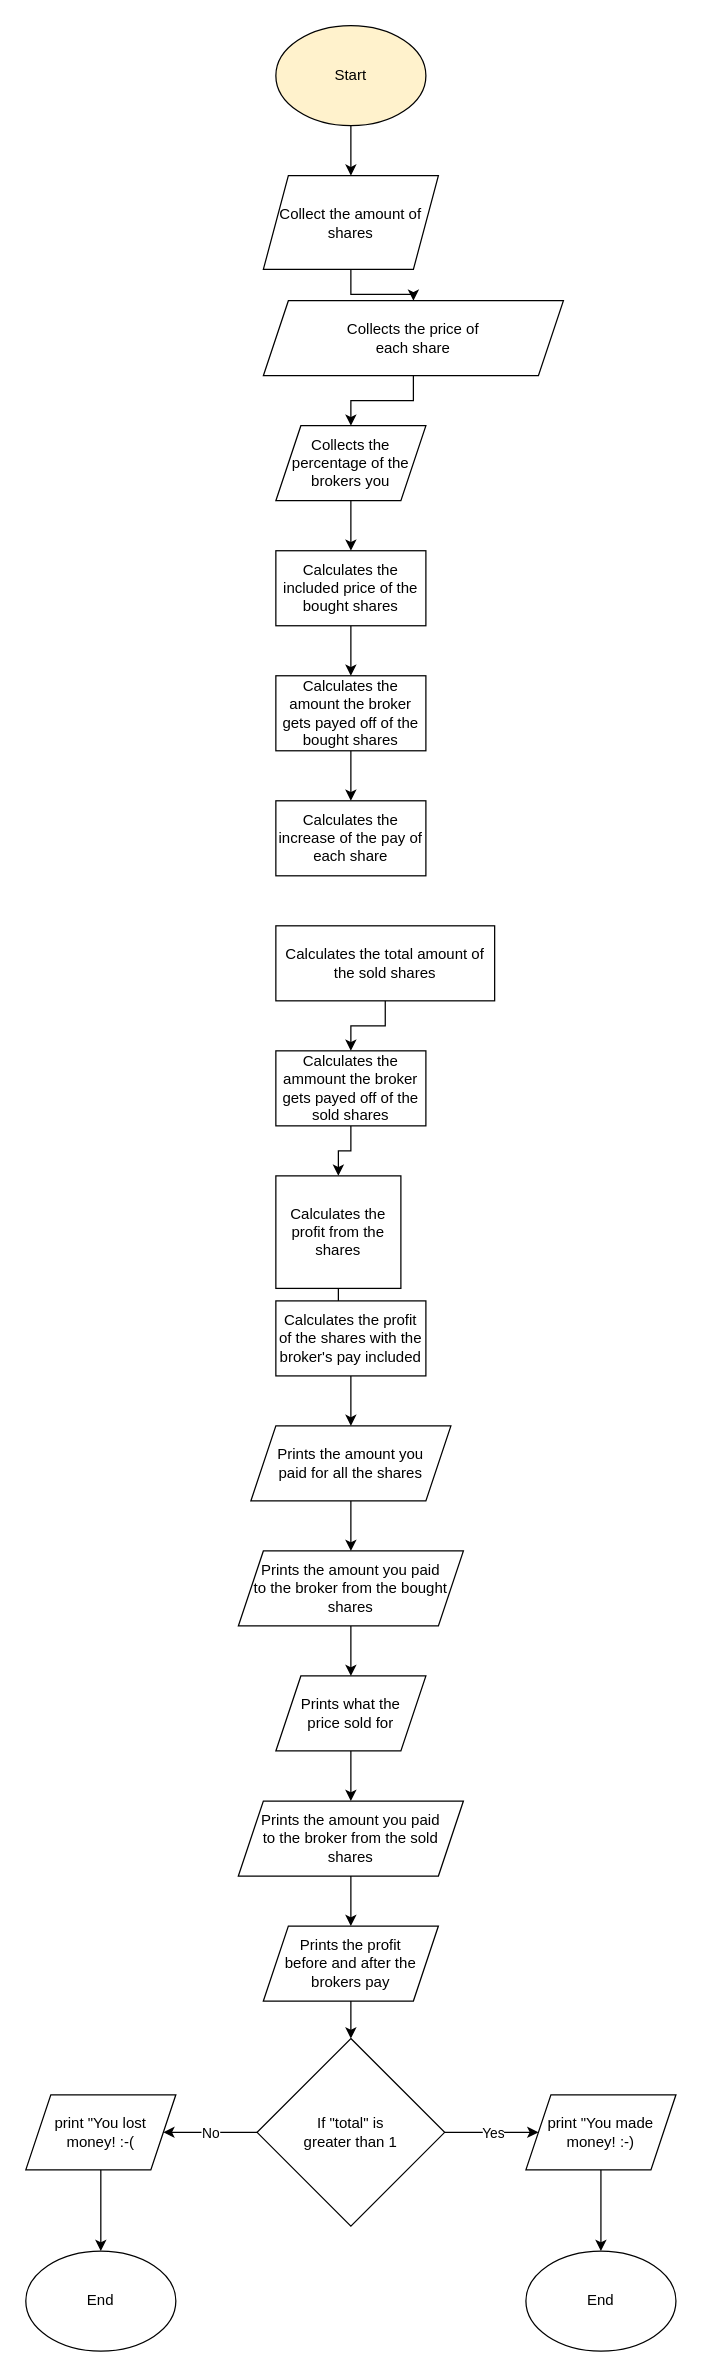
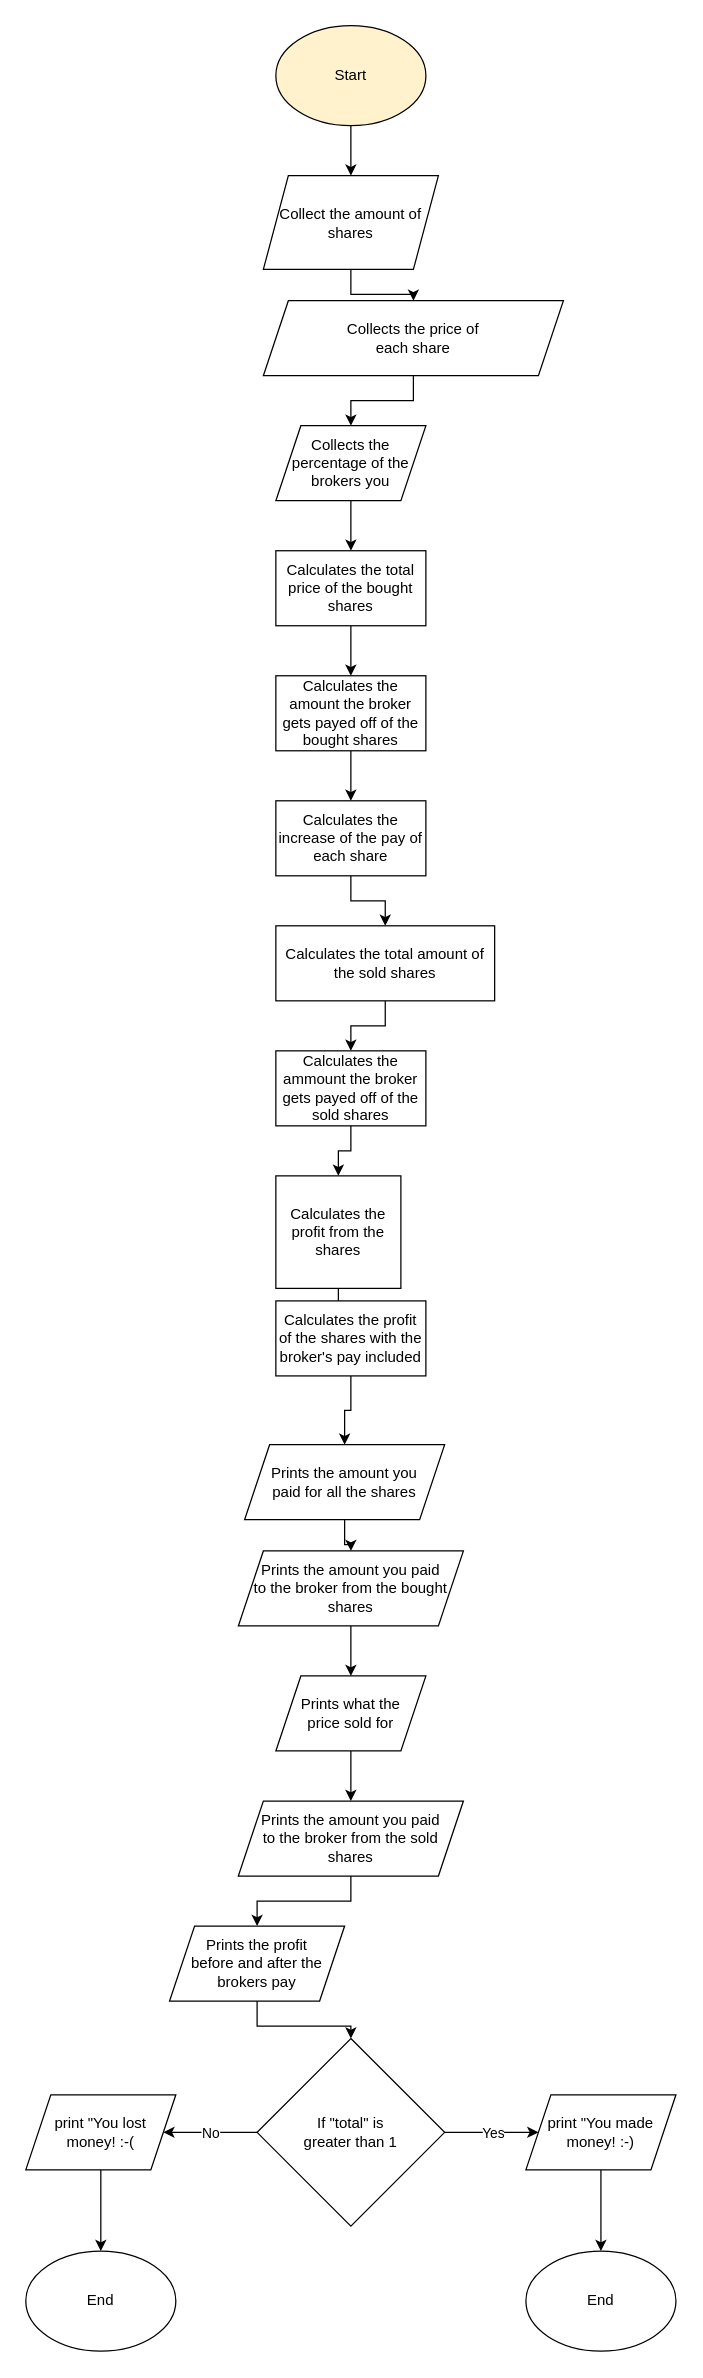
  <mxCell id="0" />
  <mxCell id="1" parent="0" />
  <mxCell id="2" value="" style="edgeStyle=orthogonalEdgeStyle;rounded=0;orthogonalLoop=1;jettySize=auto;html=1;" edge="1" parent="1" source="3" target="5"><mxGeometry relative="1" as="geometry" /></mxCell>
  <mxCell id="3" value="Start" style="ellipse;whiteSpace=wrap;html=1;fillColor=#fff2cc;" vertex="1" parent="1"><mxGeometry x="220" width="120" height="80" as="geometry" y="20" /></mxCell>
  <mxCell id="4" value="" style="edgeStyle=orthogonalEdgeStyle;rounded=0;orthogonalLoop=1;jettySize=auto;html=1;" edge="1" parent="1" source="5" target="7"><mxGeometry relative="1" as="geometry" /></mxCell>
  <mxCell id="5" value="Collect the amount of shares" style="shape=parallelogram;perimeter=parallelogramPerimeter;whiteSpace=wrap;html=1;fixedSize=1;" vertex="1" parent="1"><mxGeometry x="210" y="140" width="140" height="75" as="geometry" /></mxCell>
  <mxCell id="6" value="" style="edgeStyle=orthogonalEdgeStyle;rounded=0;orthogonalLoop=1;jettySize=auto;html=1;" edge="1" parent="1" source="7" target="9"><mxGeometry relative="1" as="geometry" /></mxCell>
  <mxCell id="7" value="Collects the price of &lt;br&gt;each share" style="shape=parallelogram;perimeter=parallelogramPerimeter;whiteSpace=wrap;html=1;fixedSize=1;" vertex="1" parent="1"><mxGeometry x="210" y="240" width="240" height="60" as="geometry" /></mxCell>
  <mxCell id="8" value="" style="edgeStyle=orthogonalEdgeStyle;rounded=0;orthogonalLoop=1;jettySize=auto;html=1;" edge="1" parent="1" source="9" target="11"><mxGeometry relative="1" as="geometry" /></mxCell>
  <mxCell id="9" value="Collects the percentage of the brokers you" style="shape=parallelogram;perimeter=parallelogramPerimeter;whiteSpace=wrap;html=1;fixedSize=1;" vertex="1" parent="1"><mxGeometry x="220" y="340" width="120" height="60" as="geometry" /></mxCell>
  <mxCell id="10" value="" style="edgeStyle=orthogonalEdgeStyle;rounded=0;orthogonalLoop=1;jettySize=auto;html=1;" edge="1" parent="1" source="11" target="13"><mxGeometry relative="1" as="geometry" /></mxCell>
- <mxCell id="11" value="Calculates the included price of the bought shares" style="rounded=0;whiteSpace=wrap;html=1;" vertex="1" parent="1"><mxGeometry x="220" y="440" width="120" height="60" as="geometry" /></mxCell>
+ <mxCell id="11" value="Calculates the total price of the bought shares" style="rounded=0;whiteSpace=wrap;html=1;" vertex="1" parent="1"><mxGeometry x="220" y="440" width="120" height="60" as="geometry" /></mxCell>
  <mxCell id="12" value="" style="edgeStyle=orthogonalEdgeStyle;rounded=0;orthogonalLoop=1;jettySize=auto;html=1;" edge="1" parent="1" source="13" target="15"><mxGeometry relative="1" as="geometry" /></mxCell>
  <mxCell id="13" value="Calculates the amount the broker gets payed off of the bought shares" style="rounded=0;whiteSpace=wrap;html=1;" vertex="1" parent="1"><mxGeometry x="220" y="540" width="120" height="60" as="geometry" /></mxCell>
+ <mxCell id="14" value="" style="edgeStyle=orthogonalEdgeStyle;rounded=0;orthogonalLoop=1;jettySize=auto;html=1;" edge="1" parent="1" source="15" target="17"><mxGeometry relative="1" as="geometry" /></mxCell>
  <mxCell id="15" value="Calculates the increase of the pay of each share" style="rounded=0;whiteSpace=wrap;html=1;" vertex="1" parent="1"><mxGeometry x="220" y="640" width="120" height="60" as="geometry" /></mxCell>
  <mxCell id="16" value="" style="edgeStyle=orthogonalEdgeStyle;rounded=0;orthogonalLoop=1;jettySize=auto;html=1;" edge="1" parent="1" source="17" target="19"><mxGeometry relative="1" as="geometry" /></mxCell>
  <mxCell id="17" value="Calculates the total amount of the sold shares" style="rounded=0;whiteSpace=wrap;html=1;" vertex="1" parent="1"><mxGeometry x="220" y="740" width="175" height="60" as="geometry" /></mxCell>
  <mxCell id="18" value="" style="edgeStyle=orthogonalEdgeStyle;rounded=0;orthogonalLoop=1;jettySize=auto;html=1;" edge="1" parent="1" source="19" target="21"><mxGeometry relative="1" as="geometry" /></mxCell>
  <mxCell id="19" value="Calculates the ammount the broker gets payed off of the sold shares" style="rounded=0;whiteSpace=wrap;html=1;" vertex="1" parent="1"><mxGeometry x="220" y="840" width="120" height="60" as="geometry" /></mxCell>
  <mxCell id="20" value="" style="edgeStyle=orthogonalEdgeStyle;rounded=0;orthogonalLoop=1;jettySize=auto;html=1;" edge="1" parent="1" source="21" target="23"><mxGeometry relative="1" as="geometry" /></mxCell>
  <mxCell id="21" value="Calculates the profit from the shares" style="rounded=0;whiteSpace=wrap;html=1;" vertex="1" parent="1"><mxGeometry x="220" y="940" width="100" height="90" as="geometry" /></mxCell>
  <mxCell id="22" value="" style="edgeStyle=orthogonalEdgeStyle;rounded=0;orthogonalLoop=1;jettySize=auto;html=1;" edge="1" parent="1" source="23" target="25"><mxGeometry relative="1" as="geometry" /></mxCell>
  <mxCell id="23" value="Calculates the profit of the shares with the broker's pay included" style="rounded=0;whiteSpace=wrap;html=1;" vertex="1" parent="1"><mxGeometry x="220" y="1040" width="120" height="60" as="geometry" /></mxCell>
  <mxCell id="24" value="" style="edgeStyle=orthogonalEdgeStyle;rounded=0;orthogonalLoop=1;jettySize=auto;html=1;" edge="1" parent="1" source="25" target="27"><mxGeometry relative="1" as="geometry" /></mxCell>
- <mxCell id="25" value="Prints the amount you &lt;br&gt;paid for all the shares" style="shape=parallelogram;perimeter=parallelogramPerimeter;whiteSpace=wrap;html=1;fixedSize=1;" vertex="1" parent="1"><mxGeometry x="200" y="1140" width="160" height="60" as="geometry" /></mxCell>
+ <mxCell id="25" value="Prints the amount you &lt;br&gt;paid for all the shares" style="shape=parallelogram;perimeter=parallelogramPerimeter;whiteSpace=wrap;html=1;fixedSize=1;" vertex="1" parent="1"><mxGeometry x="195" y="1155" width="160" height="60" as="geometry" /></mxCell>
  <mxCell id="26" value="" style="edgeStyle=orthogonalEdgeStyle;rounded=0;orthogonalLoop=1;jettySize=auto;html=1;" edge="1" parent="1" source="27" target="29"><mxGeometry relative="1" as="geometry" /></mxCell>
  <mxCell id="27" value="Prints the amount you paid &lt;br&gt;to the broker from the bought shares" style="shape=parallelogram;perimeter=parallelogramPerimeter;whiteSpace=wrap;html=1;fixedSize=1;" vertex="1" parent="1"><mxGeometry x="190" y="1240" width="180" height="60" as="geometry" /></mxCell>
  <mxCell id="28" value="" style="edgeStyle=orthogonalEdgeStyle;rounded=0;orthogonalLoop=1;jettySize=auto;html=1;" edge="1" parent="1" source="29" target="31"><mxGeometry relative="1" as="geometry" /></mxCell>
  <mxCell id="29" value="Prints what the &lt;br&gt;price sold for" style="shape=parallelogram;perimeter=parallelogramPerimeter;whiteSpace=wrap;html=1;fixedSize=1;" vertex="1" parent="1"><mxGeometry x="220" y="1340" width="120" height="60" as="geometry" /></mxCell>
  <mxCell id="30" value="" style="edgeStyle=orthogonalEdgeStyle;rounded=0;orthogonalLoop=1;jettySize=auto;html=1;" edge="1" parent="1" source="31" target="33"><mxGeometry relative="1" as="geometry" /></mxCell>
  <mxCell id="31" value="Prints the amount you paid&lt;br&gt;to the broker from the sold shares" style="shape=parallelogram;perimeter=parallelogramPerimeter;whiteSpace=wrap;html=1;fixedSize=1;" vertex="1" parent="1"><mxGeometry x="190" y="1440" width="180" height="60" as="geometry" /></mxCell>
  <mxCell id="32" value="" style="edgeStyle=orthogonalEdgeStyle;rounded=0;orthogonalLoop=1;jettySize=auto;html=1;" edge="1" parent="1" source="33" target="34"><mxGeometry relative="1" as="geometry" /></mxCell>
- <mxCell id="33" value="Prints the profit &lt;br&gt;before and after the brokers pay" style="shape=parallelogram;perimeter=parallelogramPerimeter;whiteSpace=wrap;html=1;fixedSize=1;" vertex="1" parent="1"><mxGeometry x="210" y="1540" width="140" height="60" as="geometry" /></mxCell>
+ <mxCell id="33" value="Prints the profit &lt;br&gt;before and after the brokers pay" style="shape=parallelogram;perimeter=parallelogramPerimeter;whiteSpace=wrap;html=1;fixedSize=1;" vertex="1" parent="1"><mxGeometry x="135" y="1540" width="140" height="60" as="geometry" /></mxCell>
  <mxCell id="34" value="If &quot;total&quot; is &lt;br&gt;greater than 1" style="rhombus;whiteSpace=wrap;html=1;" vertex="1" parent="1"><mxGeometry x="205" y="1630" width="150" height="150" as="geometry" /></mxCell>
  <mxCell id="35" value="" style="edgeStyle=orthogonalEdgeStyle;rounded=0;orthogonalLoop=1;jettySize=auto;html=1;" edge="1" parent="1" source="36" target="43"><mxGeometry relative="1" as="geometry" /></mxCell>
  <mxCell id="36" value="print &quot;You lost &lt;br&gt;money! :-(" style="shape=parallelogram;perimeter=parallelogramPerimeter;whiteSpace=wrap;html=1;fixedSize=1;" vertex="1" parent="1"><mxGeometry x="20" y="1675" width="120" height="60" as="geometry" /></mxCell>
  <mxCell id="37" value="" style="edgeStyle=orthogonalEdgeStyle;rounded=0;orthogonalLoop=1;jettySize=auto;html=1;" edge="1" parent="1" source="38" target="44"><mxGeometry relative="1" as="geometry" /></mxCell>
  <mxCell id="38" value="print &quot;You made money! :-)" style="shape=parallelogram;perimeter=parallelogramPerimeter;whiteSpace=wrap;html=1;fixedSize=1;" vertex="1" parent="1"><mxGeometry x="420" y="1675" width="120" height="60" as="geometry" /></mxCell>
  <mxCell id="39" value="" style="endArrow=classic;html=1;rounded=0;exitX=0;exitY=0.5;exitDx=0;exitDy=0;" edge="1" parent="1" source="34" target="36"><mxGeometry relative="1" as="geometry"><mxPoint x="220" y="1690" as="sourcePoint" /><mxPoint x="320" y="1690" as="targetPoint" /></mxGeometry></mxCell>
  <mxCell id="40" value="No" style="edgeLabel;resizable=0;html=1;align=center;verticalAlign=middle;" connectable="0" vertex="1" parent="39"><mxGeometry relative="1" as="geometry" /></mxCell>
  <mxCell id="41" value="" style="endArrow=classic;html=1;rounded=0;exitX=1;exitY=0.5;exitDx=0;exitDy=0;entryX=0;entryY=0.5;entryDx=0;entryDy=0;" edge="1" parent="1" source="34" target="38"><mxGeometry relative="1" as="geometry"><mxPoint x="240" y="1580" as="sourcePoint" /><mxPoint x="340" y="1580" as="targetPoint" /></mxGeometry></mxCell>
  <mxCell id="42" value="Yes" style="edgeLabel;resizable=0;html=1;align=center;verticalAlign=middle;" connectable="0" vertex="1" parent="41"><mxGeometry relative="1" as="geometry" /></mxCell>
  <mxCell id="43" value="End" style="ellipse;whiteSpace=wrap;html=1;" vertex="1" parent="1"><mxGeometry x="20" y="1800" width="120" height="80" as="geometry" /></mxCell>
  <mxCell id="44" value="End" style="ellipse;whiteSpace=wrap;html=1;" vertex="1" parent="1"><mxGeometry x="420" y="1800" width="120" height="80" as="geometry" /></mxCell>
